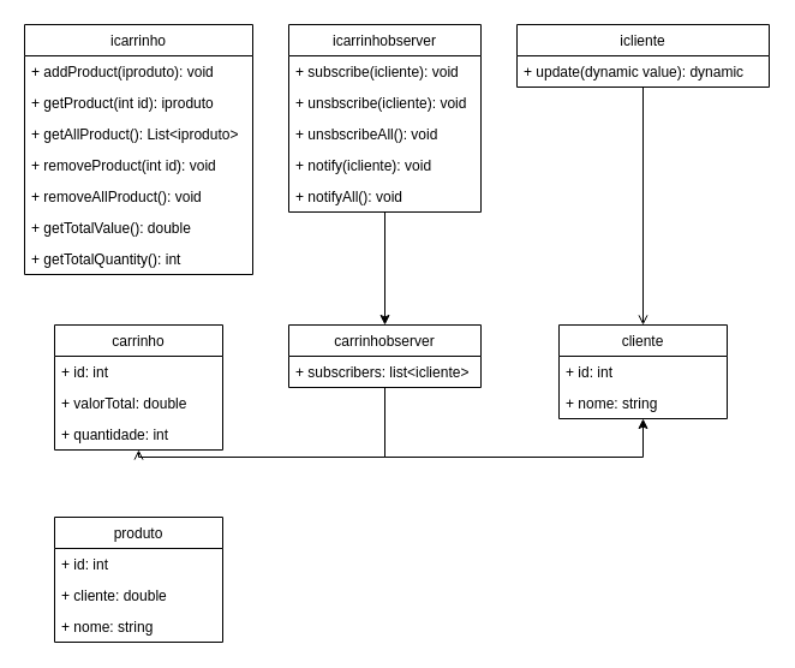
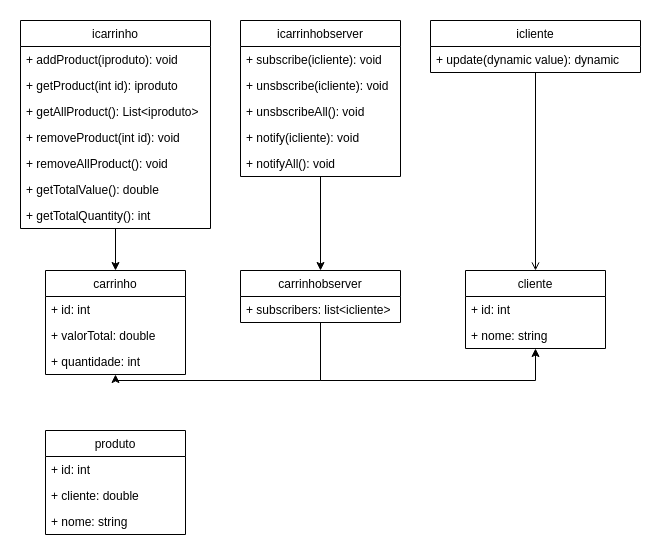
  <mxCell id="0" />
  <mxCell id="1" parent="0" />
  <mxCell id="2" value="produto" style="swimlane;fontStyle=0;childLayout=stackLayout;horizontal=1;startSize=26;fillColor=none;horizontalStack=0;resizeParent=1;resizeParentMax=0;resizeLast=0;collapsible=1;marginBottom=0;" parent="1" vertex="1"><mxGeometry x="45" y="430" width="140" height="104" as="geometry" /></mxCell>
  <mxCell id="3" value="+ id: int" style="text;strokeColor=none;fillColor=none;align=left;verticalAlign=top;spacingLeft=4;spacingRight=4;overflow=hidden;rotatable=0;points=[[0,0.5],[1,0.5]];portConstraint=eastwest;" parent="2" vertex="1"><mxGeometry y="26" width="140" height="26" as="geometry" /></mxCell>
  <mxCell id="4" value="+ cliente: double" style="text;strokeColor=none;fillColor=none;align=left;verticalAlign=top;spacingLeft=4;spacingRight=4;overflow=hidden;rotatable=0;points=[[0,0.5],[1,0.5]];portConstraint=eastwest;" parent="2" vertex="1"><mxGeometry y="52" width="140" height="26" as="geometry" /></mxCell>
  <mxCell id="5" value="+ nome: string" style="text;strokeColor=none;fillColor=none;align=left;verticalAlign=top;spacingLeft=4;spacingRight=4;overflow=hidden;rotatable=0;points=[[0,0.5],[1,0.5]];portConstraint=eastwest;" parent="2" vertex="1"><mxGeometry y="78" width="140" height="26" as="geometry" /></mxCell>
  <mxCell id="6" value="carrinho" style="swimlane;fontStyle=0;childLayout=stackLayout;horizontal=1;startSize=26;fillColor=none;horizontalStack=0;resizeParent=1;resizeParentMax=0;resizeLast=0;collapsible=1;marginBottom=0;" parent="1" vertex="1"><mxGeometry x="45" y="270" width="140" height="104" as="geometry" /></mxCell>
  <mxCell id="7" value="+ id: int" style="text;strokeColor=none;fillColor=none;align=left;verticalAlign=top;spacingLeft=4;spacingRight=4;overflow=hidden;rotatable=0;points=[[0,0.5],[1,0.5]];portConstraint=eastwest;" parent="6" vertex="1"><mxGeometry y="26" width="140" height="26" as="geometry" /></mxCell>
  <mxCell id="8" value="+ valorTotal: double" style="text;strokeColor=none;fillColor=none;align=left;verticalAlign=top;spacingLeft=4;spacingRight=4;overflow=hidden;rotatable=0;points=[[0,0.5],[1,0.5]];portConstraint=eastwest;" parent="6" vertex="1"><mxGeometry y="52" width="140" height="26" as="geometry" /></mxCell>
  <mxCell id="9" value="+ quantidade: int" style="text;strokeColor=none;fillColor=none;align=left;verticalAlign=top;spacingLeft=4;spacingRight=4;overflow=hidden;rotatable=0;points=[[0,0.5],[1,0.5]];portConstraint=eastwest;" parent="6" vertex="1"><mxGeometry y="78" width="140" height="26" as="geometry" /></mxCell>
  <mxCell id="10" value="cliente" style="swimlane;fontStyle=0;childLayout=stackLayout;horizontal=1;startSize=26;fillColor=none;horizontalStack=0;resizeParent=1;resizeParentMax=0;resizeLast=0;collapsible=1;marginBottom=0;" parent="1" vertex="1"><mxGeometry x="465" y="270" width="140" height="78" as="geometry" /></mxCell>
  <mxCell id="11" value="+ id: int" style="text;strokeColor=none;fillColor=none;align=left;verticalAlign=top;spacingLeft=4;spacingRight=4;overflow=hidden;rotatable=0;points=[[0,0.5],[1,0.5]];portConstraint=eastwest;" parent="10" vertex="1"><mxGeometry y="26" width="140" height="26" as="geometry" /></mxCell>
  <mxCell id="12" value="+ nome: string" style="text;strokeColor=none;fillColor=none;align=left;verticalAlign=top;spacingLeft=4;spacingRight=4;overflow=hidden;rotatable=0;points=[[0,0.5],[1,0.5]];portConstraint=eastwest;" parent="10" vertex="1"><mxGeometry y="52" width="140" height="26" as="geometry" /></mxCell>
  <mxCell id="13" style="edgeStyle=orthogonalEdgeStyle;rounded=0;orthogonalLoop=1;jettySize=auto;html=1;" parent="1" source="14" target="34" edge="1"><mxGeometry relative="1" as="geometry" /></mxCell>
  <mxCell id="14" value="icarrinhobserver" style="swimlane;fontStyle=0;childLayout=stackLayout;horizontal=1;startSize=26;fillColor=none;horizontalStack=0;resizeParent=1;resizeParentMax=0;resizeLast=0;collapsible=1;marginBottom=0;" parent="1" vertex="1"><mxGeometry x="240" y="20" width="160" height="156" as="geometry" /></mxCell>
  <mxCell id="15" value="+ subscribe(icliente): void" style="text;strokeColor=none;fillColor=none;align=left;verticalAlign=top;spacingLeft=4;spacingRight=4;overflow=hidden;rotatable=0;points=[[0,0.5],[1,0.5]];portConstraint=eastwest;" parent="14" vertex="1"><mxGeometry y="26" width="160" height="26" as="geometry" /></mxCell>
  <mxCell id="16" value="+ unsbscribe(icliente): void" style="text;strokeColor=none;fillColor=none;align=left;verticalAlign=top;spacingLeft=4;spacingRight=4;overflow=hidden;rotatable=0;points=[[0,0.5],[1,0.5]];portConstraint=eastwest;" parent="14" vertex="1"><mxGeometry y="52" width="160" height="26" as="geometry" /></mxCell>
  <mxCell id="17" value="+ unsbscribeAll(): void" style="text;strokeColor=none;fillColor=none;align=left;verticalAlign=top;spacingLeft=4;spacingRight=4;overflow=hidden;rotatable=0;points=[[0,0.5],[1,0.5]];portConstraint=eastwest;" parent="14" vertex="1"><mxGeometry y="78" width="160" height="26" as="geometry" /></mxCell>
  <mxCell id="18" value="+ notify(icliente): void" style="text;strokeColor=none;fillColor=none;align=left;verticalAlign=top;spacingLeft=4;spacingRight=4;overflow=hidden;rotatable=0;points=[[0,0.5],[1,0.5]];portConstraint=eastwest;" parent="14" vertex="1"><mxGeometry y="104" width="160" height="26" as="geometry" /></mxCell>
  <mxCell id="19" value="+ notifyAll(): void" style="text;strokeColor=none;fillColor=none;align=left;verticalAlign=top;spacingLeft=4;spacingRight=4;overflow=hidden;rotatable=0;points=[[0,0.5],[1,0.5]];portConstraint=eastwest;" parent="14" vertex="1"><mxGeometry y="130" width="160" height="26" as="geometry" /></mxCell>
  <mxCell id="20" style="edgeStyle=orthogonalEdgeStyle;rounded=0;orthogonalLoop=1;jettySize=auto;html=1;endArrow=open;" parent="1" source="21" target="10" edge="1"><mxGeometry relative="1" as="geometry" /></mxCell>
  <mxCell id="21" value="icliente" style="swimlane;fontStyle=0;childLayout=stackLayout;horizontal=1;startSize=26;fillColor=none;horizontalStack=0;resizeParent=1;resizeParentMax=0;resizeLast=0;collapsible=1;marginBottom=0;" parent="1" vertex="1"><mxGeometry x="430" y="20" width="210" height="52" as="geometry" /></mxCell>
  <mxCell id="22" value="+ update(dynamic value): dynamic" style="text;strokeColor=none;fillColor=none;align=left;verticalAlign=top;spacingLeft=4;spacingRight=4;overflow=hidden;rotatable=0;points=[[0,0.5],[1,0.5]];portConstraint=eastwest;" parent="21" vertex="1"><mxGeometry y="26" width="210" height="26" as="geometry" /></mxCell>
+ <mxCell id="23" style="edgeStyle=orthogonalEdgeStyle;rounded=0;orthogonalLoop=1;jettySize=auto;html=1;" parent="1" source="24" target="6" edge="1"><mxGeometry relative="1" as="geometry" /></mxCell>
  <mxCell id="24" value="icarrinho" style="swimlane;fontStyle=0;childLayout=stackLayout;horizontal=1;startSize=26;fillColor=none;horizontalStack=0;resizeParent=1;resizeParentMax=0;resizeLast=0;collapsible=1;marginBottom=0;" parent="1" vertex="1"><mxGeometry x="20" y="20" width="190" height="208" as="geometry" /></mxCell>
  <mxCell id="25" value="+ addProduct(iproduto): void" style="text;strokeColor=none;fillColor=none;align=left;verticalAlign=top;spacingLeft=4;spacingRight=4;overflow=hidden;rotatable=0;points=[[0,0.5],[1,0.5]];portConstraint=eastwest;" parent="24" vertex="1"><mxGeometry y="26" width="190" height="26" as="geometry" /></mxCell>
  <mxCell id="26" value="+ getProduct(int id): iproduto" style="text;strokeColor=none;fillColor=none;align=left;verticalAlign=top;spacingLeft=4;spacingRight=4;overflow=hidden;rotatable=0;points=[[0,0.5],[1,0.5]];portConstraint=eastwest;" parent="24" vertex="1"><mxGeometry y="52" width="190" height="26" as="geometry" /></mxCell>
  <mxCell id="27" value="+ getAllProduct(): List&lt;iproduto&gt;" style="text;strokeColor=none;fillColor=none;align=left;verticalAlign=top;spacingLeft=4;spacingRight=4;overflow=hidden;rotatable=0;points=[[0,0.5],[1,0.5]];portConstraint=eastwest;" parent="24" vertex="1"><mxGeometry y="78" width="190" height="26" as="geometry" /></mxCell>
  <mxCell id="28" value="+ removeProduct(int id): void" style="text;strokeColor=none;fillColor=none;align=left;verticalAlign=top;spacingLeft=4;spacingRight=4;overflow=hidden;rotatable=0;points=[[0,0.5],[1,0.5]];portConstraint=eastwest;" parent="24" vertex="1"><mxGeometry y="104" width="190" height="26" as="geometry" /></mxCell>
  <mxCell id="29" value="+ removeAllProduct(): void" style="text;strokeColor=none;fillColor=none;align=left;verticalAlign=top;spacingLeft=4;spacingRight=4;overflow=hidden;rotatable=0;points=[[0,0.5],[1,0.5]];portConstraint=eastwest;" parent="24" vertex="1"><mxGeometry y="130" width="190" height="26" as="geometry" /></mxCell>
  <mxCell id="30" value="+ getTotalValue(): double" style="text;strokeColor=none;fillColor=none;align=left;verticalAlign=top;spacingLeft=4;spacingRight=4;overflow=hidden;rotatable=0;points=[[0,0.5],[1,0.5]];portConstraint=eastwest;" vertex="1" parent="24"><mxGeometry y="156" width="190" height="26" as="geometry" /></mxCell>
  <mxCell id="31" value="+ getTotalQuantity(): int" style="text;strokeColor=none;fillColor=none;align=left;verticalAlign=top;spacingLeft=4;spacingRight=4;overflow=hidden;rotatable=0;points=[[0,0.5],[1,0.5]];portConstraint=eastwest;" vertex="1" parent="24"><mxGeometry y="182" width="190" height="26" as="geometry" /></mxCell>
  <mxCell id="32" style="edgeStyle=orthogonalEdgeStyle;rounded=0;orthogonalLoop=1;jettySize=auto;html=1;" parent="1" source="34" target="10" edge="1"><mxGeometry relative="1" as="geometry"><Array as="points"><mxPoint x="320" y="380" /><mxPoint x="535" y="380" /></Array></mxGeometry></mxCell>
- <mxCell id="33" style="edgeStyle=orthogonalEdgeStyle;rounded=0;orthogonalLoop=1;jettySize=auto;html=1;endArrow=open;" parent="1" source="34" target="6" edge="1"><mxGeometry relative="1" as="geometry"><Array as="points"><mxPoint x="320" y="380" /></Array></mxGeometry></mxCell>
+ <mxCell id="33" style="edgeStyle=orthogonalEdgeStyle;rounded=0;orthogonalLoop=1;jettySize=auto;html=1;" parent="1" source="34" target="6" edge="1"><mxGeometry relative="1" as="geometry"><Array as="points"><mxPoint x="320" y="380" /></Array></mxGeometry></mxCell>
  <mxCell id="34" value="carrinhobserver" style="swimlane;fontStyle=0;childLayout=stackLayout;horizontal=1;startSize=26;fillColor=none;horizontalStack=0;resizeParent=1;resizeParentMax=0;resizeLast=0;collapsible=1;marginBottom=0;" parent="1" vertex="1"><mxGeometry x="240" y="270" width="160" height="52" as="geometry" /></mxCell>
  <mxCell id="35" value="+ subscribers: list&lt;icliente&gt;" style="text;strokeColor=none;fillColor=none;align=left;verticalAlign=top;spacingLeft=4;spacingRight=4;overflow=hidden;rotatable=0;points=[[0,0.5],[1,0.5]];portConstraint=eastwest;" parent="34" vertex="1"><mxGeometry y="26" width="160" height="26" as="geometry" /></mxCell>
